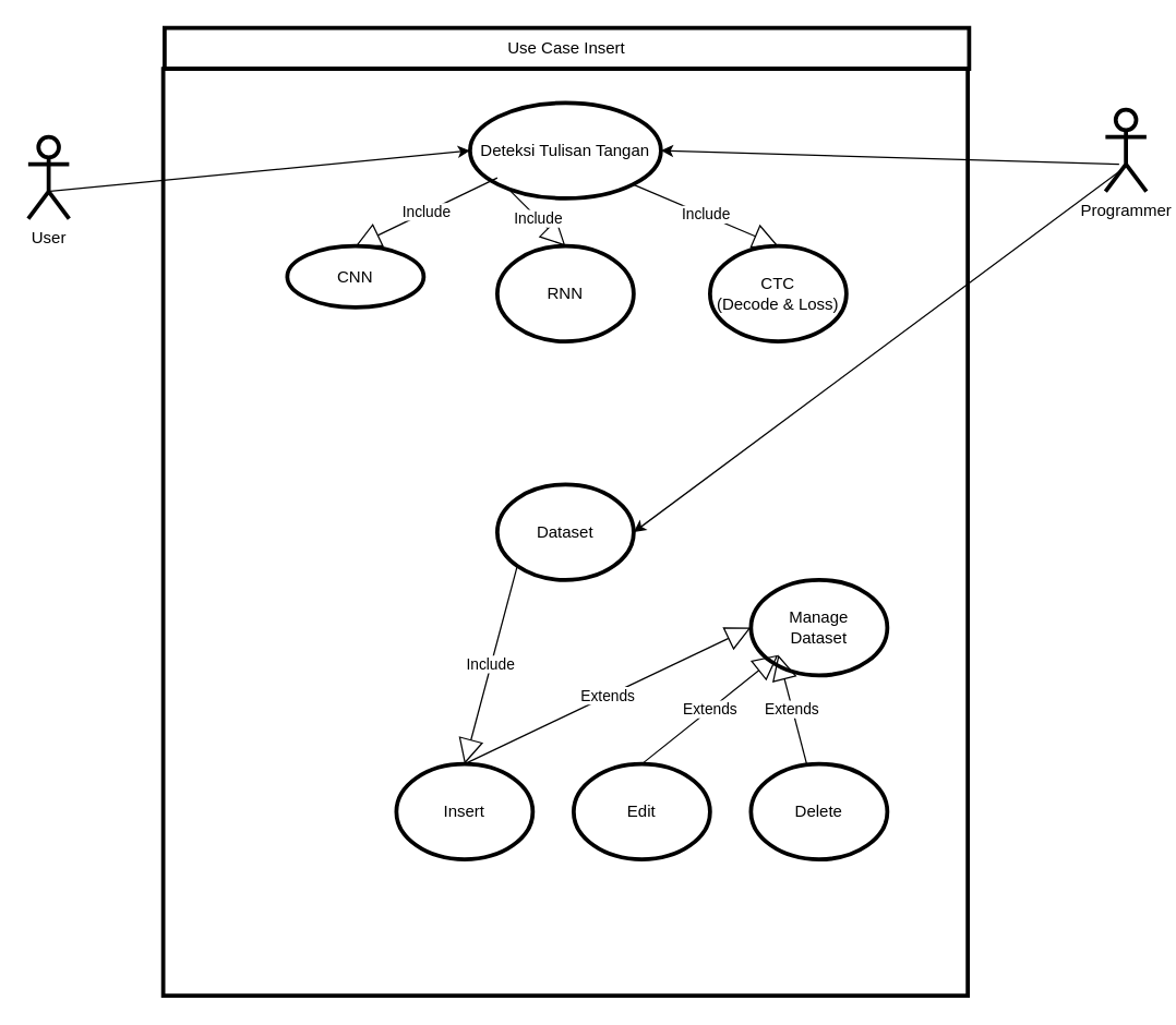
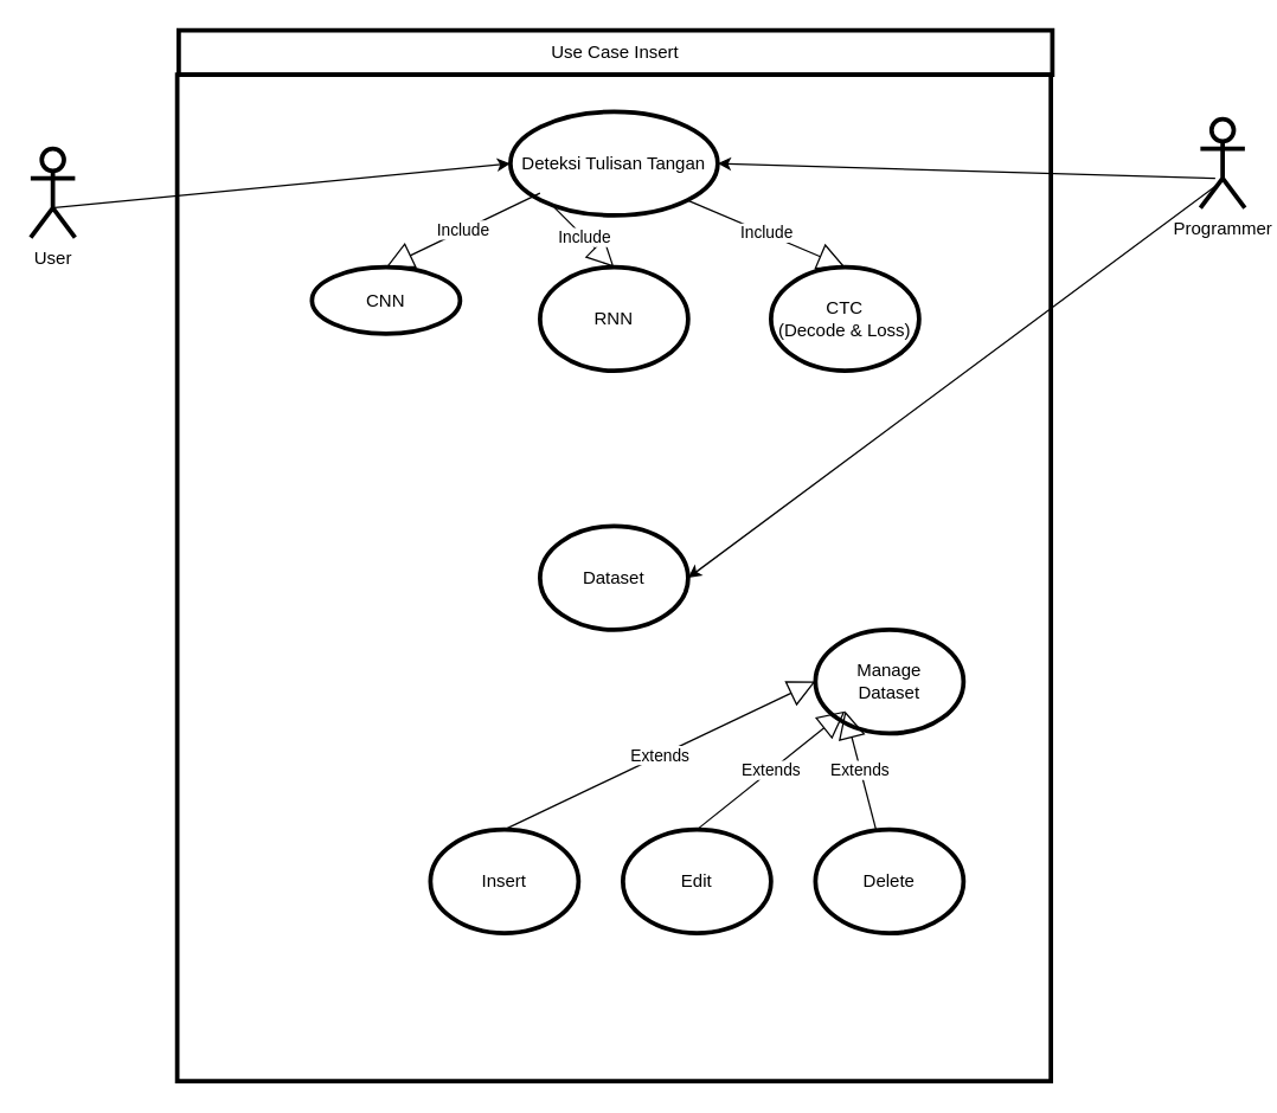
  <mxCell id="0" />
  <mxCell id="1" parent="0" />
  <mxCell id="2" value="" style="rounded=0;whiteSpace=wrap;html=1;fillColor=none;strokeWidth=3;" vertex="1" parent="1"><mxGeometry x="119" y="50" width="590" height="680" as="geometry" /></mxCell>
  <mxCell id="3" value="Deteksi Tulisan Tangan" style="ellipse;whiteSpace=wrap;html=1;strokeWidth=3;fillColor=none;" vertex="1" parent="1"><mxGeometry x="344" y="75" width="140" height="70" as="geometry" /></mxCell>
  <mxCell id="4" value="User" style="shape=umlActor;verticalLabelPosition=bottom;labelBackgroundColor=#ffffff;verticalAlign=top;html=1;strokeWidth=3;fillColor=none;" vertex="1" parent="1"><mxGeometry x="20" y="100" width="30" height="60" as="geometry" /></mxCell>
  <mxCell id="5" value="Programmer" style="shape=umlActor;verticalLabelPosition=bottom;labelBackgroundColor=#ffffff;verticalAlign=top;html=1;strokeWidth=3;fillColor=none;" vertex="1" parent="1"><mxGeometry x="810" y="80" width="30" height="60" as="geometry" /></mxCell>
  <mxCell id="6" value="CNN" style="ellipse;whiteSpace=wrap;html=1;strokeWidth=3;fillColor=none;" vertex="1" parent="1"><mxGeometry x="210" y="180" width="100" height="45" as="geometry" /></mxCell>
  <mxCell id="7" value="RNN" style="ellipse;whiteSpace=wrap;html=1;strokeWidth=3;fillColor=none;" vertex="1" parent="1"><mxGeometry x="364" y="180" width="100" height="70" as="geometry" /></mxCell>
  <mxCell id="8" value="CTC&lt;br&gt;(Decode &amp;amp; Loss)" style="ellipse;whiteSpace=wrap;html=1;strokeWidth=3;fillColor=none;" vertex="1" parent="1"><mxGeometry x="520" y="180" width="100" height="70" as="geometry" /></mxCell>
  <mxCell id="9" value="Dataset" style="ellipse;whiteSpace=wrap;html=1;strokeWidth=3;fillColor=none;" vertex="1" parent="1"><mxGeometry x="364" y="355" width="100" height="70" as="geometry" /></mxCell>
  <mxCell id="10" value="Manage&lt;br&gt;Dataset" style="ellipse;whiteSpace=wrap;html=1;strokeWidth=3;fillColor=none;" vertex="1" parent="1"><mxGeometry x="550" y="425" width="100" height="70" as="geometry" /></mxCell>
  <mxCell id="11" value="Edit" style="ellipse;whiteSpace=wrap;html=1;strokeWidth=3;fillColor=none;" vertex="1" parent="1"><mxGeometry x="420" y="560" width="100" height="70" as="geometry" /></mxCell>
  <mxCell id="12" value="Delete" style="ellipse;whiteSpace=wrap;html=1;strokeWidth=3;fillColor=none;" vertex="1" parent="1"><mxGeometry x="550" y="560" width="100" height="70" as="geometry" /></mxCell>
  <mxCell id="13" value="Insert" style="ellipse;whiteSpace=wrap;html=1;strokeWidth=3;fillColor=none;" vertex="1" parent="1"><mxGeometry x="290" y="560" width="100" height="70" as="geometry" /></mxCell>
  <mxCell id="14" value="Extends" style="endArrow=block;endSize=16;endFill=0;html=1;exitX=0.5;exitY=0;exitDx=0;exitDy=0;entryX=0;entryY=0.5;entryDx=0;entryDy=0;" edge="1" parent="1" source="13" target="10"><mxGeometry width="160" relative="1" as="geometry"><mxPoint x="400" y="470" as="sourcePoint" /><mxPoint x="560" y="470" as="targetPoint" /></mxGeometry></mxCell>
  <mxCell id="15" value="Extends" style="endArrow=block;endSize=16;endFill=0;html=1;entryX=0;entryY=0.5;entryDx=0;entryDy=0;" edge="1" parent="1"><mxGeometry width="160" relative="1" as="geometry"><mxPoint x="470" y="560" as="sourcePoint" /><mxPoint x="570" y="480" as="targetPoint" /><Array as="points"><mxPoint x="470" y="560" /></Array></mxGeometry></mxCell>
  <mxCell id="16" value="Extends" style="endArrow=block;endSize=16;endFill=0;html=1;entryX=0;entryY=0.5;entryDx=0;entryDy=0;" edge="1" parent="1" source="12"><mxGeometry width="160" relative="1" as="geometry"><mxPoint x="360" y="580" as="sourcePoint" /><mxPoint x="570" y="480" as="targetPoint" /></mxGeometry></mxCell>
- <mxCell id="17" value="Include" style="endArrow=block;endSize=16;endFill=0;html=1;exitX=0;exitY=1;exitDx=0;exitDy=0;entryX=0.5;entryY=0;entryDx=0;entryDy=0;" edge="1" parent="1" source="9" target="13"><mxGeometry width="160" relative="1" as="geometry"><mxPoint x="119" y="550" as="sourcePoint" /><mxPoint x="329" y="450" as="targetPoint" /></mxGeometry></mxCell>
  <mxCell id="18" value="" style="endArrow=classic;html=1;exitX=0.48;exitY=0.703;exitDx=0;exitDy=0;exitPerimeter=0;entryX=1;entryY=0.5;entryDx=0;entryDy=0;" edge="1" parent="1" source="5" target="9"><mxGeometry width="50" height="50" relative="1" as="geometry"><mxPoint x="780" y="320" as="sourcePoint" /><mxPoint x="830" y="270" as="targetPoint" /></mxGeometry></mxCell>
  <mxCell id="19" value="" style="endArrow=classic;html=1;entryX=1;entryY=0.5;entryDx=0;entryDy=0;" edge="1" parent="1" target="3"><mxGeometry width="50" height="50" relative="1" as="geometry"><mxPoint x="820" y="120" as="sourcePoint" /><mxPoint x="780" y="90" as="targetPoint" /></mxGeometry></mxCell>
  <mxCell id="20" value="Include" style="endArrow=block;endSize=16;endFill=0;html=1;exitX=0;exitY=1;exitDx=0;exitDy=0;entryX=0.5;entryY=0;entryDx=0;entryDy=0;" edge="1" parent="1" target="6"><mxGeometry width="160" relative="1" as="geometry"><mxPoint x="364.003" y="129.999" as="sourcePoint" /><mxPoint x="325.6" y="275.42" as="targetPoint" /></mxGeometry></mxCell>
  <mxCell id="21" value="Include" style="endArrow=block;endSize=16;endFill=0;html=1;exitX=0;exitY=1;exitDx=0;exitDy=0;entryX=0.5;entryY=0;entryDx=0;entryDy=0;" edge="1" parent="1" target="7"><mxGeometry width="160" relative="1" as="geometry"><mxPoint x="374.003" y="139.999" as="sourcePoint" /><mxPoint x="270" y="190" as="targetPoint" /></mxGeometry></mxCell>
  <mxCell id="22" value="Include" style="endArrow=block;endSize=16;endFill=0;html=1;exitX=1;exitY=1;exitDx=0;exitDy=0;entryX=0.5;entryY=0;entryDx=0;entryDy=0;" edge="1" parent="1" source="3" target="8"><mxGeometry width="160" relative="1" as="geometry"><mxPoint x="384.003" y="149.999" as="sourcePoint" /><mxPoint x="280" y="200" as="targetPoint" /></mxGeometry></mxCell>
  <mxCell id="23" value="" style="endArrow=classic;html=1;exitX=0.539;exitY=0.664;exitDx=0;exitDy=0;exitPerimeter=0;entryX=0;entryY=0.5;entryDx=0;entryDy=0;" edge="1" parent="1" source="4" target="3"><mxGeometry width="50" height="50" relative="1" as="geometry"><mxPoint x="834.4" y="132.18" as="sourcePoint" /><mxPoint x="474" y="400" as="targetPoint" /></mxGeometry></mxCell>
  <mxCell id="24" value="Use Case Insert" style="rounded=0;whiteSpace=wrap;html=1;strokeWidth=3;fillColor=none;" vertex="1" parent="1"><mxGeometry x="120" y="20" width="590" height="30" as="geometry" /></mxCell>
